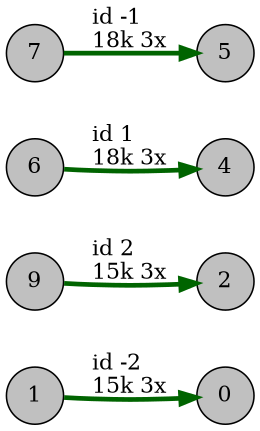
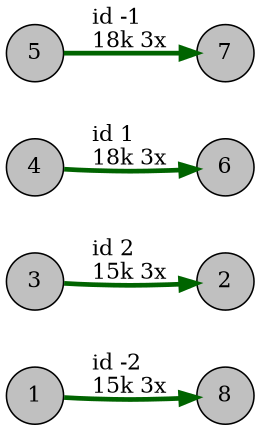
  digraph {
    nodesep=0.5
    rankdir=LR
    node [fillcolor=grey shape=circle style=filled]
    edge [color=darkgreen penwidth=3]
-   0 [height=0.3]
+   0 [height=0.3 label=8]
    1 [height=0.3]
    2 [height=0.3]
-   3 [height=0.3 label=9]
+   3 [height=0.3]
    4 [height=0.3]
    6 [height=0.3]
    5 [height=0.3]
    7 [height=0.3]
    1 -> 0 [label="id -2\l15k 3x"]
    3 -> 2 [label="id 2\l15k 3x"]
-   6 -> 4 [label="id 1\l18k 3x"]
-   7 -> 5 [label="id -1\l18k 3x"]
+   4 -> 6 [label="id 1\l18k 3x"]
+   5 -> 7 [label="id -1\l18k 3x"]
  }
